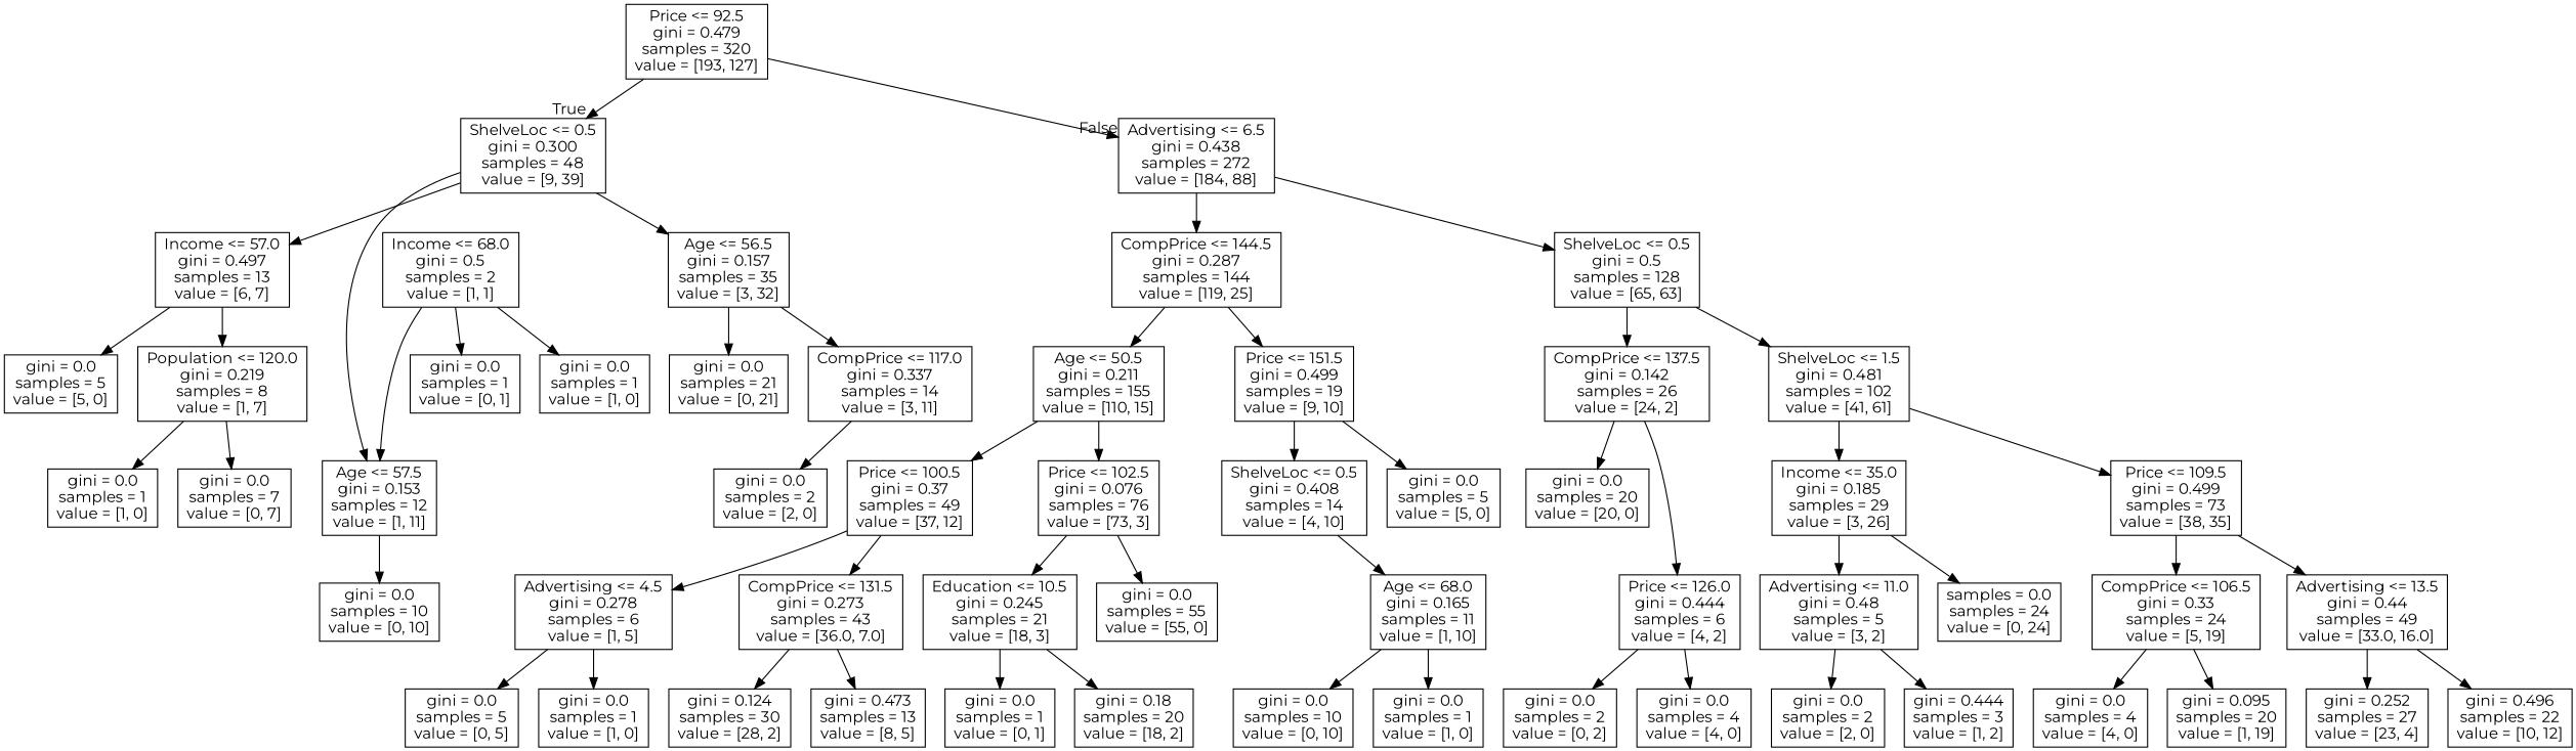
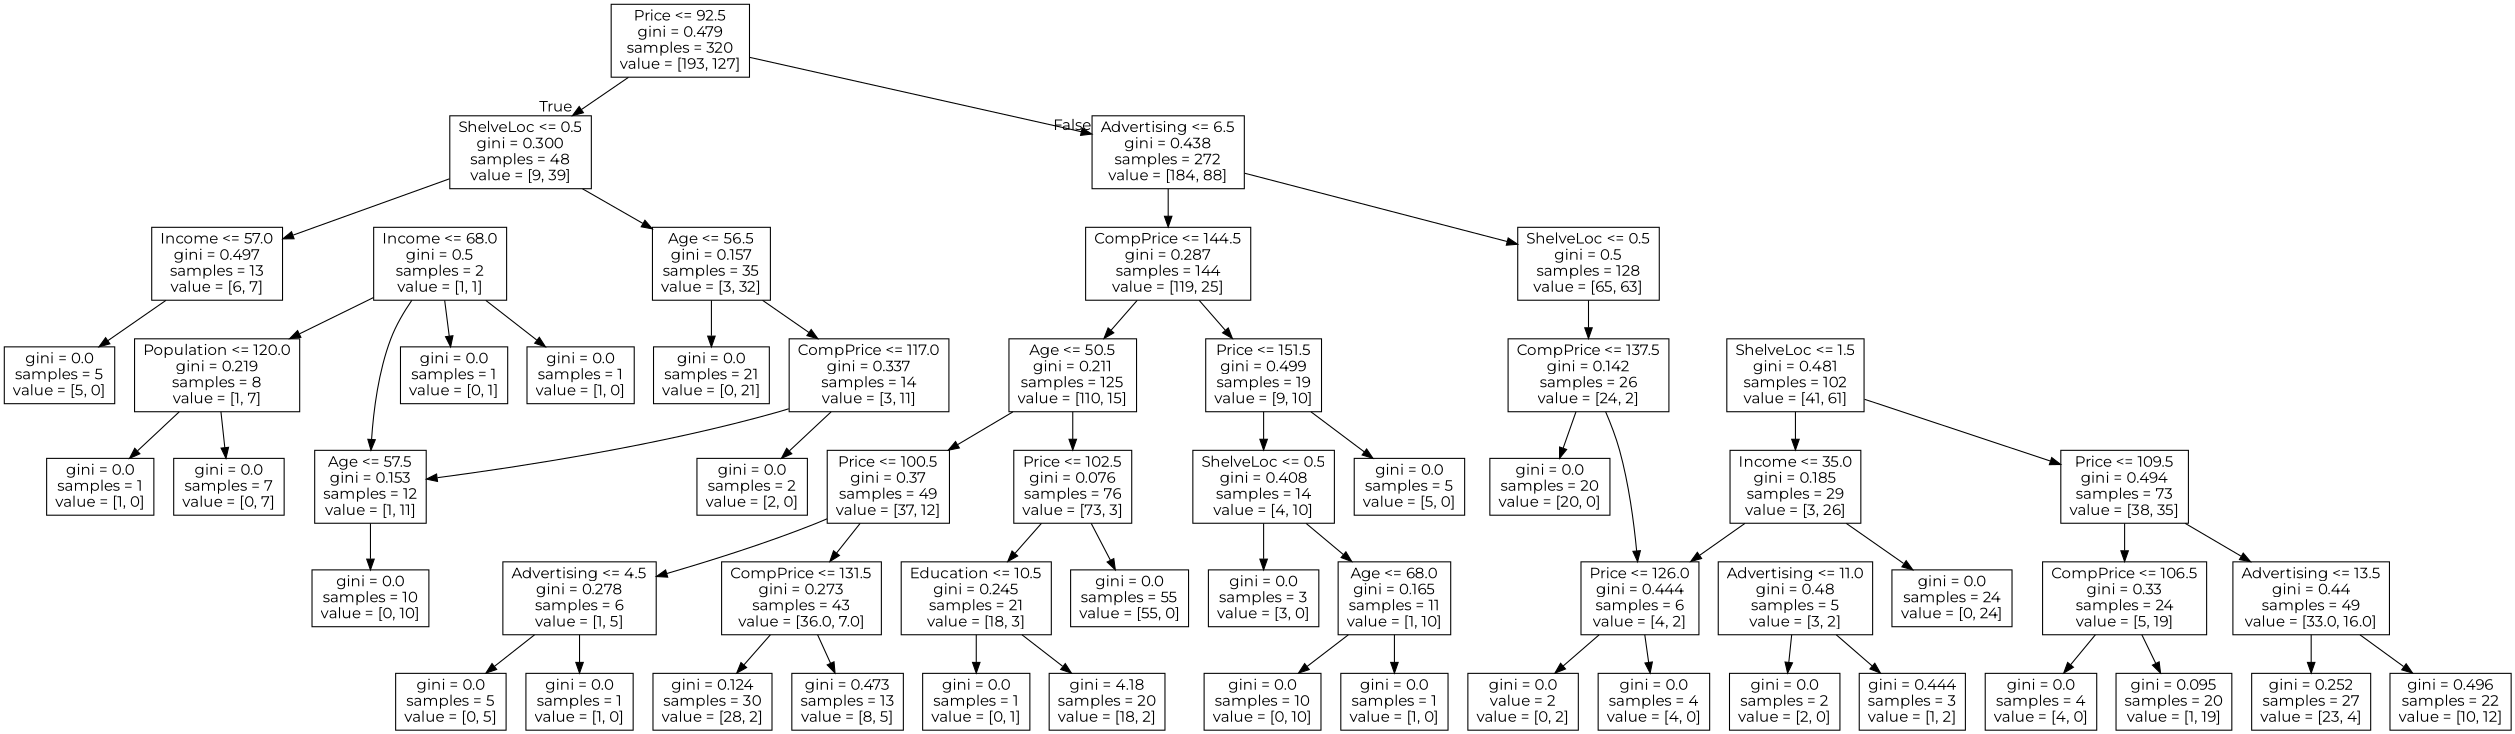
  digraph {
    fontname=Montserrat
    node [fontname=Montserrat shape=box]
    edge [fontname=Montserrat]
    n1 [label="Price <= 92.5\ngini = 0.479\nsamples = 320\nvalue = [193, 127]"]
    n2 [label="ShelveLoc <= 0.5\ngini = 0.300\nsamples = 48\nvalue = [9, 39]"]
    n3 [label="Advertising <= 6.5\ngini = 0.438\nsamples = 272\nvalue = [184, 88]"]
    n4 [label="Income <= 57.0\ngini = 0.497\nsamples = 13\nvalue = [6, 7]"]
    n5 [label="Age <= 56.5\ngini = 0.157\nsamples = 35\nvalue = [3, 32]"]
    n6 [label="CompPrice <= 144.5\ngini = 0.287\nsamples = 144\nvalue = [119, 25]"]
    n7 [label="ShelveLoc <= 0.5\ngini = 0.5\nsamples = 128\nvalue = [65, 63]"]
    n8 [label="gini = 0.0\nsamples = 5\nvalue = [5, 0]"]
    n9 [label="Population <= 120.0\ngini = 0.219\nsamples = 8\nvalue = [1, 7]"]
    n10 [label="gini = 0.0\nsamples = 21\nvalue = [0, 21]"]
    n11 [label="CompPrice <= 117.0\ngini = 0.337\nsamples = 14\nvalue = [3, 11]"]
    n12 [label="gini = 0.0\nsamples = 1\nvalue = [1, 0]"]
    n13 [label="gini = 0.0\nsamples = 7\nvalue = [0, 7]"]
    n14 [label="Age <= 57.5\ngini = 0.153\nsamples = 12\nvalue = [1, 11]"]
    n15 [label="gini = 0.0\nsamples = 2\nvalue = [2, 0]"]
    n16 [label="gini = 0.0\nsamples = 10\nvalue = [0, 10]"]
    n17 [label="Income <= 68.0\ngini = 0.5\nsamples = 2\nvalue = [1, 1]"]
    n18 [label="gini = 0.0\nsamples = 1\nvalue = [0, 1]"]
    n19 [label="gini = 0.0\nsamples = 1\nvalue = [1, 0]"]
-   n20 [label="Age <= 50.5\ngini = 0.211\nsamples = 155\nvalue = [110, 15]"]
+   n20 [label="Age <= 50.5\ngini = 0.211\nsamples = 125\nvalue = [110, 15]"]
    n21 [label="Price <= 151.5\ngini = 0.499\nsamples = 19\nvalue = [9, 10]"]
    n22 [label="CompPrice <= 137.5\ngini = 0.142\nsamples = 26\nvalue = [24, 2]"]
    n23 [label="ShelveLoc <= 1.5\ngini = 0.481\nsamples = 102\nvalue = [41, 61]"]
    n24 [label="Price <= 100.5\ngini = 0.37\nsamples = 49\nvalue = [37, 12]"]
    n25 [label="Price <= 102.5\ngini = 0.076\nsamples = 76\nvalue = [73, 3]"]
    n26 [label="ShelveLoc <= 0.5\ngini = 0.408\nsamples = 14\nvalue = [4, 10]"]
    n27 [label="gini = 0.0\nsamples = 5\nvalue = [5, 0]"]
    n28 [label="Advertising <= 4.5\ngini = 0.278\nsamples = 6\nvalue = [1, 5]"]
    n29 [label="CompPrice <= 131.5\ngini = 0.273\nsamples = 43\nvalue = [36.0, 7.0]"]
    n30 [label="Education <= 10.5\ngini = 0.245\nsamples = 21\nvalue = [18, 3]"]
    n31 [label="gini = 0.0\nsamples = 55\nvalue = [55, 0]"]
    n32 [label="gini = 0.0\nsamples = 5\nvalue = [0, 5]"]
    n33 [label="gini = 0.0\nsamples = 1\nvalue = [1, 0]"]
    n34 [label="gini = 0.124\nsamples = 30\nvalue = [28, 2]"]
    n35 [label="gini = 0.473\nsamples = 13\nvalue = [8, 5]"]
    n36 [label="gini = 0.0\nsamples = 1\nvalue = [0, 1]"]
-   n37 [label="gini = 0.18\nsamples = 20\nvalue = [18, 2]"]
+   n37 [label="gini = 4.18\nsamples = 20\nvalue = [18, 2]"]
+   n38 [label="gini = 0.0\nsamples = 3\nvalue = [3, 0]"]
    n39 [label="Age <= 68.0\ngini = 0.165\nsamples = 11\nvalue = [1, 10]"]
    n40 [label="gini = 0.0\nsamples = 10\nvalue = [0, 10]"]
    n41 [label="gini = 0.0\nsamples = 1\nvalue = [1, 0]"]
    n42 [label="gini = 0.0\nsamples = 20\nvalue = [20, 0]"]
    n43 [label="Price <= 126.0\ngini = 0.444\nsamples = 6\nvalue = [4, 2]"]
    n44 [label="Income <= 35.0\ngini = 0.185\nsamples = 29\nvalue = [3, 26]"]
-   n45 [label="Price <= 109.5\ngini = 0.499\nsamples = 73\nvalue = [38, 35]"]
-   n46 [label="gini = 0.0\nsamples = 2\nvalue = [0, 2]"]
+   n45 [label="Price <= 109.5\ngini = 0.494\nsamples = 73\nvalue = [38, 35]"]
+   n46 [label="gini = 0.0\nvalue = 2\nvalue = [0, 2]"]
    n47 [label="gini = 0.0\nsamples = 4\nvalue = [4, 0]"]
    n48 [label="Advertising <= 11.0\ngini = 0.48\nsamples = 5\nvalue = [3, 2]"]
-   n49 [label="samples = 0.0\nsamples = 24\nvalue = [0, 24]"]
+   n49 [label="gini = 0.0\nsamples = 24\nvalue = [0, 24]"]
    n50 [label="CompPrice <= 106.5\ngini = 0.33\nsamples = 24\nvalue = [5, 19]"]
    n51 [label="Advertising <= 13.5\ngini = 0.44\nsamples = 49\nvalue = [33.0, 16.0]"]
    n52 [label="gini = 0.0\nsamples = 2\nvalue = [2, 0]"]
    n53 [label="gini = 0.444\nsamples = 3\nvalue = [1, 2]"]
    n54 [label="gini = 0.0\nsamples = 4\nvalue = [4, 0]"]
    n55 [label="gini = 0.095\nsamples = 20\nvalue = [1, 19]"]
    n56 [label="gini = 0.252\nsamples = 27\nvalue = [23, 4]"]
    n57 [label="gini = 0.496\nsamples = 22\nvalue = [10, 12]"]
    n1 -> n2 [headlabel=True labelangle=45 labeldistance=2.5]
    n1 -> n3 [headlabel=False labelangle=-45 labeldistance=2.5]
    n2 -> n4
    n2 -> n5
    n3 -> n6
    n3 -> n7
    n4 -> n8
-   n4 -> n9
+   n17 -> n9
    n5 -> n10
    n5 -> n11
    n6 -> n20
    n6 -> n21
    n7 -> n22
-   n7 -> n23
    n9 -> n12
    n9 -> n13
-   n2 -> n14
+   n11 -> n14
    n11 -> n15
    n14 -> n16
    n17 -> n14
    n17 -> n18
    n17 -> n19
    n20 -> n24
    n20 -> n25
    n21 -> n26
    n21 -> n27
    n22 -> n42
    n22 -> n43
    n23 -> n44
    n23 -> n45
    n24 -> n28
    n24 -> n29
    n25 -> n30
    n25 -> n31
+   n26 -> n38
    n26 -> n39
    n28 -> n32
    n28 -> n33
    n29 -> n34
    n29 -> n35
    n30 -> n36
    n30 -> n37
    n39 -> n40
    n39 -> n41
    n43 -> n46
    n43 -> n47
-   n44 -> n48
+   n44 -> n43
    n44 -> n49
    n45 -> n50
    n45 -> n51
    n48 -> n52
    n48 -> n53
    n50 -> n54
    n50 -> n55
    n51 -> n56
    n51 -> n57
  }
